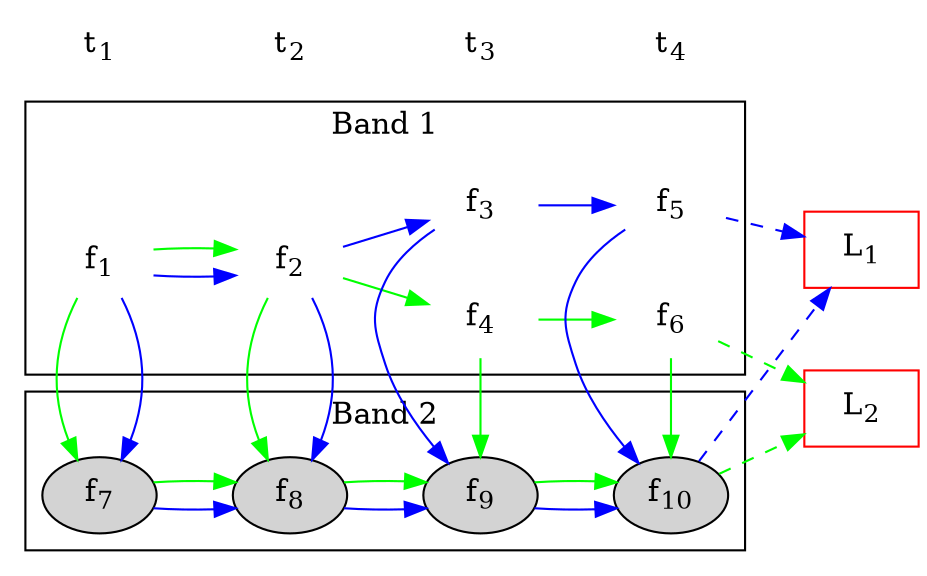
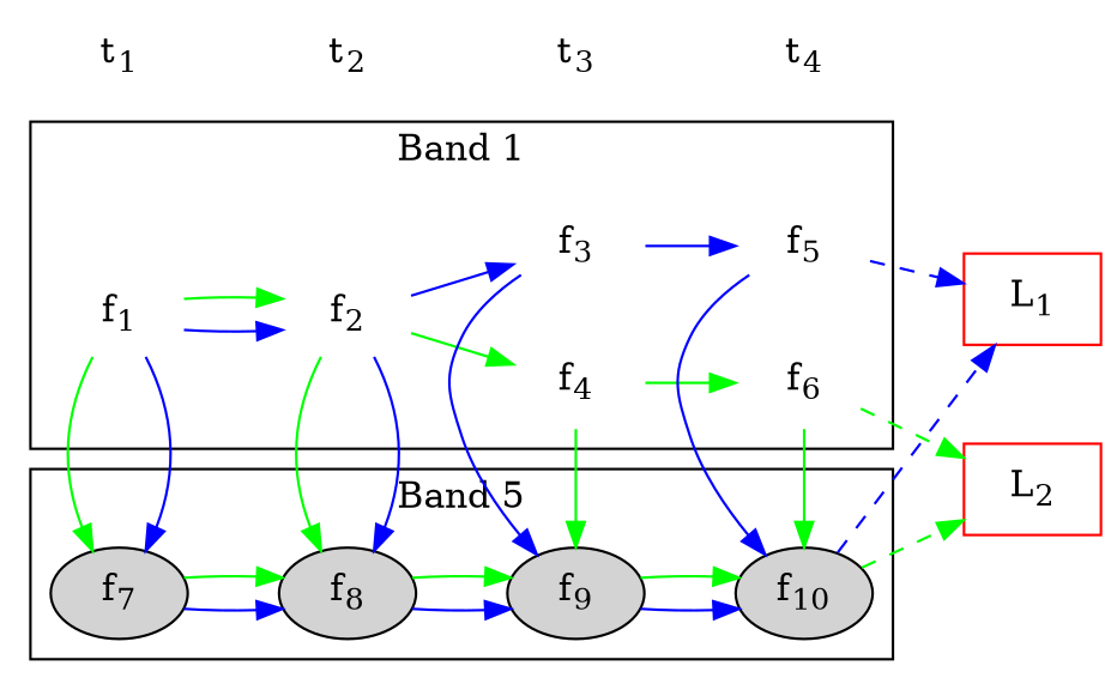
  digraph {
    rankdir=LR
    node [style=filled]
    edge [color=green]
    n1 [color=white label=<f<SUB>1</SUB>>]
    n2 [color=white label=<f<SUB>2</SUB>>]
    n3 [color=white label=<f<SUB>3</SUB>>]
    n4 [color=white label=<f<SUB>4</SUB>>]
    n5 [color=white label=<f<SUB>5</SUB>>]
    n6 [color=white label=<f<SUB>6</SUB>>]
    n7 [label=<f<SUB>7</SUB>>]
    n8 [label=<f<SUB>8</SUB>>]
    n9 [label=<f<SUB>9</SUB>>]
    n10 [label=<f<SUB>10</SUB>>]
    n11 [color=red label=<L<SUB>1</SUB>> shape=box style=""]
    n12 [color=red label=<L<SUB>2</SUB>> shape=box style=""]
    n13 [label=<t<SUB>1</SUB>> shape=none style=""]
    n14 [label=<t<SUB>2</SUB>> shape=none style=""]
    n15 [label=<t<SUB>3</SUB>> shape=none style=""]
    n16 [label=<t<SUB>4</SUB>> shape=none style=""]
    subgraph cluster_1 {
      label="Band 1"
      n1
      n2
      n3
      n4
      n5
      n6
    }
    subgraph cluster_2 {
-     label="Band 2"
+     label="Band 5"
      rank=min
      n7
      n8
      n9
      n10
    }
    n1 -> n2 [color=blue]
    n1 -> n2
    n1 -> n7 [color=blue constraint=false]
    n1 -> n7 [constraint=false]
    n2 -> n3 [color=blue]
    n2 -> n4
    n2 -> n8 [color=blue constraint=false]
    n2 -> n8 [constraint=false]
    n3 -> n5 [color=blue]
    n3 -> n9 [color=blue constraint=false]
    n4 -> n6
    n4 -> n9 [constraint=false]
    n5 -> n10 [color=blue constraint=false]
    n5 -> n11 [color=blue constraint=true style=dashed]
    n6 -> n10 [constraint=false]
    n6 -> n12 [constraint=true style=dashed]
    n7 -> n8 [color=blue]
    n7 -> n8
    n8 -> n9 [color=blue]
    n8 -> n9
    n9 -> n10 [color=blue]
    n9 -> n10
    n10 -> n11 [color=blue constraint=true style=dashed]
    n10 -> n12 [constraint=true style=dashed]
    n13 -> n14 [constraint=true style=invis]
    n14 -> n15 [constraint=true style=invis]
    n15 -> n16 [constraint=true style=invis]
  }
